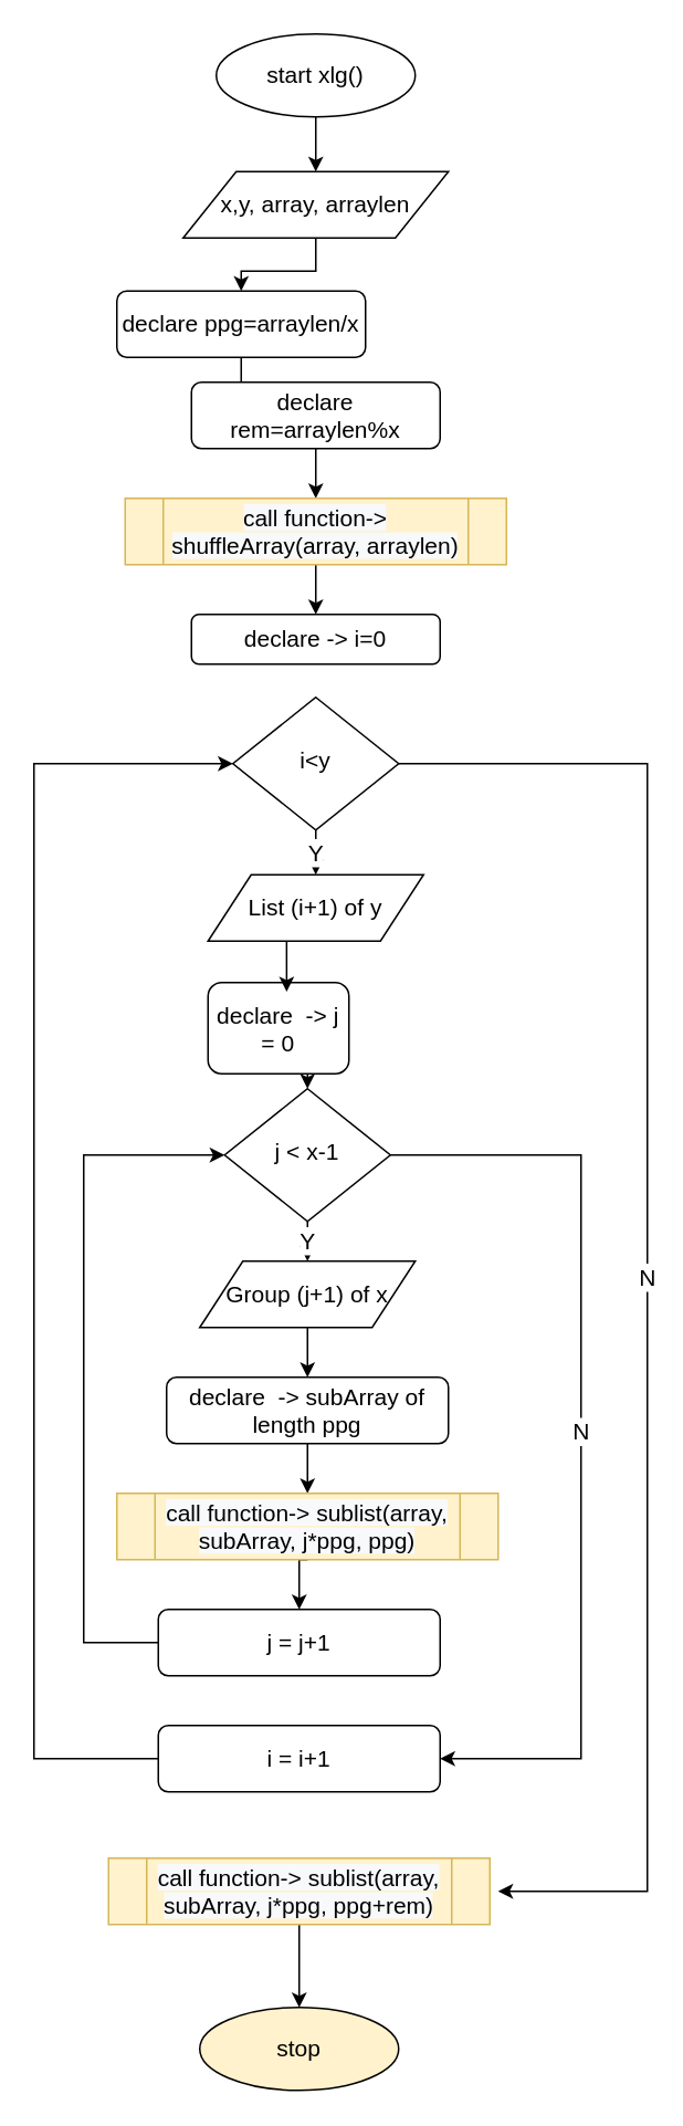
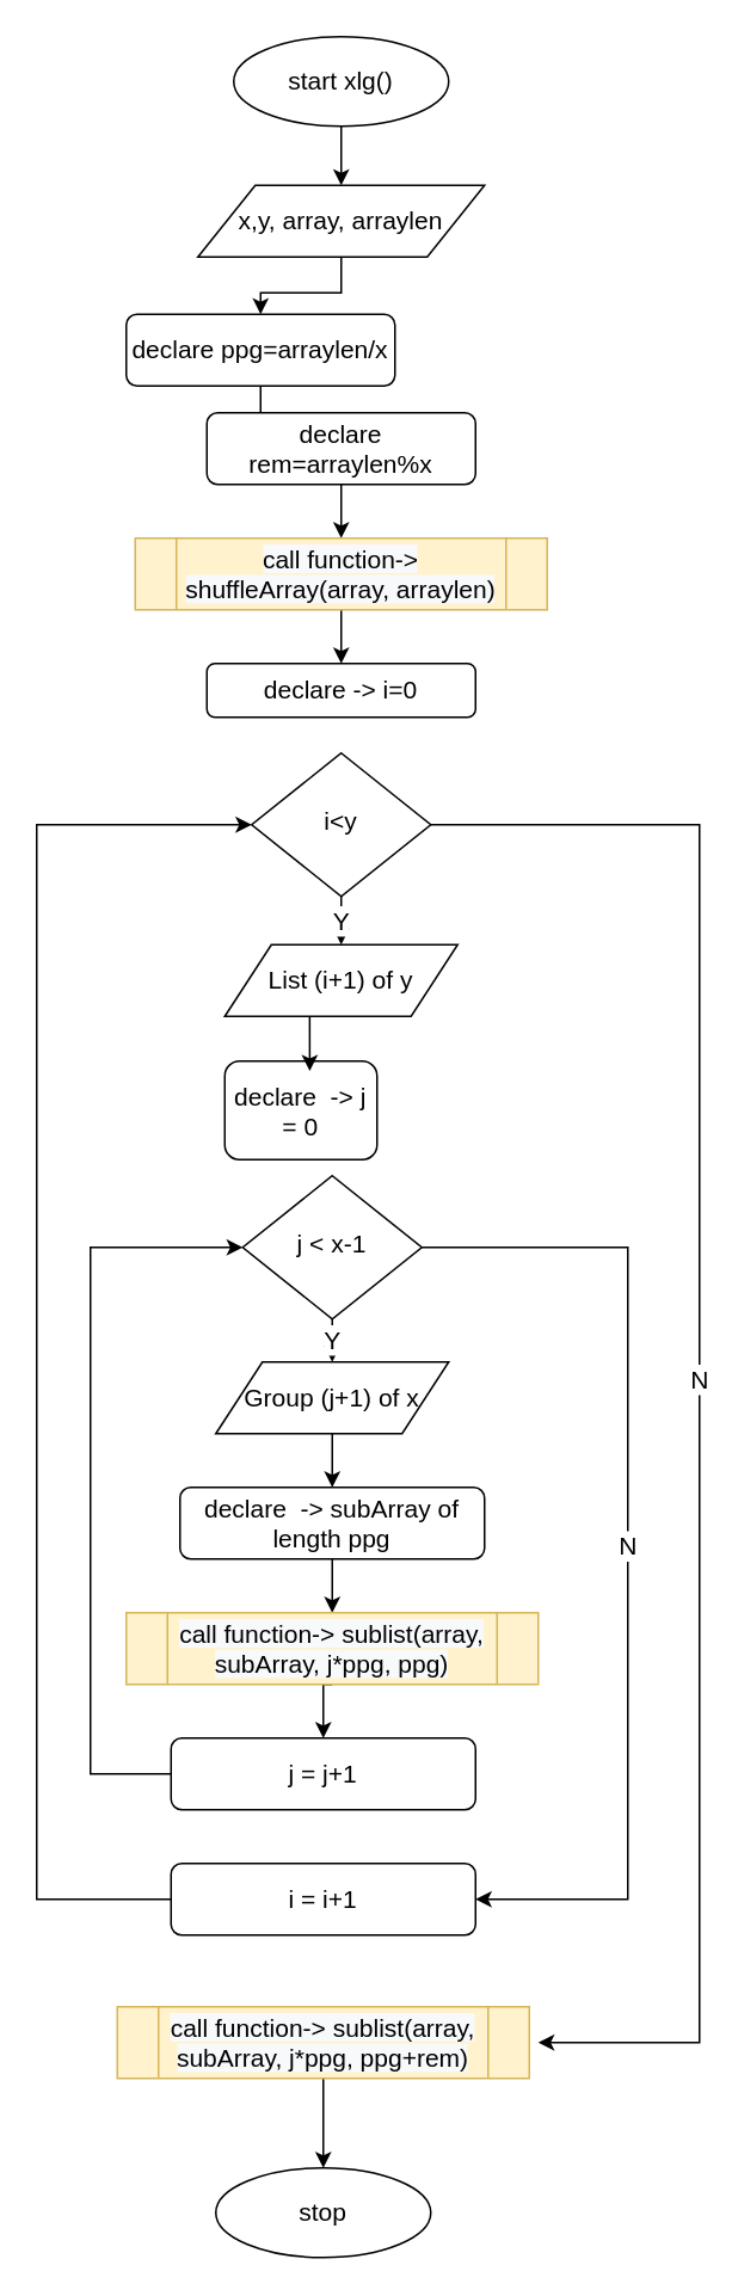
  <mxCell id="0" />
  <mxCell id="1" parent="0" />
  <mxCell id="2" style="edgeStyle=orthogonalEdgeStyle;rounded=0;orthogonalLoop=1;jettySize=auto;html=1;exitX=0.5;exitY=1;exitDx=0;exitDy=0;entryX=0.5;entryY=0;entryDx=0;entryDy=0;fontSize=14;" parent="1" source="3" target="15" edge="1"><mxGeometry relative="1" as="geometry" /></mxCell>
  <mxCell id="3" value="declare ppg=arraylen/x" style="rounded=1;whiteSpace=wrap;html=1;fontSize=14;glass=0;strokeWidth=1;shadow=0;" parent="1" vertex="1"><mxGeometry x="70" y="175" width="150" height="40" as="geometry" /></mxCell>
  <mxCell id="4" value="Y" style="edgeStyle=orthogonalEdgeStyle;rounded=0;orthogonalLoop=1;jettySize=auto;html=1;exitX=0.5;exitY=1;exitDx=0;exitDy=0;entryX=0.5;entryY=0;entryDx=0;entryDy=0;fontSize=14;" parent="1" source="6" target="18" edge="1"><mxGeometry relative="1" as="geometry" /></mxCell>
  <mxCell id="5" value="N" style="edgeStyle=orthogonalEdgeStyle;rounded=0;orthogonalLoop=1;jettySize=auto;html=1;exitX=1;exitY=0.5;exitDx=0;exitDy=0;fontSize=14;" parent="1" source="6" edge="1"><mxGeometry relative="1" as="geometry"><mxPoint x="300" y="1140" as="targetPoint" /><Array as="points"><mxPoint x="390" y="460" /><mxPoint x="390" y="1140" /></Array></mxGeometry></mxCell>
  <mxCell id="6" value="i&amp;lt;y" style="rhombus;whiteSpace=wrap;html=1;shadow=0;fontFamily=Helvetica;fontSize=14;align=center;strokeWidth=1;spacing=6;spacingTop=-4;" parent="1" vertex="1"><mxGeometry x="140" y="420" width="100" height="80" as="geometry" /></mxCell>
- <mxCell id="7" style="edgeStyle=orthogonalEdgeStyle;rounded=0;orthogonalLoop=1;jettySize=auto;html=1;exitX=0.5;exitY=1;exitDx=0;exitDy=0;entryX=0.5;entryY=0;entryDx=0;entryDy=0;fontSize=14;" parent="1" source="8" target="21" edge="1"><mxGeometry relative="1" as="geometry" /></mxCell>
  <mxCell id="8" value="declare&amp;nbsp; -&amp;gt; j = 0" style="rounded=1;whiteSpace=wrap;html=1;fontSize=14;glass=0;strokeWidth=1;shadow=0;" parent="1" vertex="1"><mxGeometry x="125" y="592" width="85" height="55" as="geometry" /></mxCell>
  <mxCell id="9" style="edgeStyle=orthogonalEdgeStyle;rounded=0;orthogonalLoop=1;jettySize=auto;html=1;exitX=0.5;exitY=1;exitDx=0;exitDy=0;fontSize=14;" parent="1" source="10" target="13" edge="1"><mxGeometry relative="1" as="geometry" /></mxCell>
  <mxCell id="10" value="start xlg()" style="ellipse;whiteSpace=wrap;html=1;fontSize=14;" parent="1" vertex="1"><mxGeometry x="130" y="20" width="120" height="50" as="geometry" /></mxCell>
- <mxCell id="11" value="stop" style="ellipse;whiteSpace=wrap;html=1;fontSize=14;fillColor=#fff2cc;" parent="1" vertex="1"><mxGeometry x="120" y="1210" width="120" height="50" as="geometry" /></mxCell>
+ <mxCell id="11" value="stop" style="ellipse;whiteSpace=wrap;html=1;fontSize=14;" parent="1" vertex="1"><mxGeometry x="120" y="1210" width="120" height="50" as="geometry" /></mxCell>
  <mxCell id="12" style="edgeStyle=orthogonalEdgeStyle;rounded=0;orthogonalLoop=1;jettySize=auto;html=1;exitX=0.5;exitY=1;exitDx=0;exitDy=0;entryX=0.5;entryY=0;entryDx=0;entryDy=0;fontSize=14;" parent="1" source="13" target="3" edge="1"><mxGeometry relative="1" as="geometry" /></mxCell>
  <mxCell id="13" value="x,y, array, arraylen" style="shape=parallelogram;perimeter=parallelogramPerimeter;whiteSpace=wrap;html=1;fontSize=14;" parent="1" vertex="1"><mxGeometry x="110" y="103" width="160" height="40" as="geometry" /></mxCell>
  <mxCell id="14" style="edgeStyle=orthogonalEdgeStyle;rounded=0;orthogonalLoop=1;jettySize=auto;html=1;exitX=0.5;exitY=1;exitDx=0;exitDy=0;entryX=0.5;entryY=0;entryDx=0;entryDy=0;fontSize=14;" parent="1" source="15" target="27" edge="1"><mxGeometry relative="1" as="geometry" /></mxCell>
  <mxCell id="15" value="declare rem=arraylen%x" style="rounded=1;whiteSpace=wrap;html=1;fontSize=14;glass=0;strokeWidth=1;shadow=0;" parent="1" vertex="1"><mxGeometry x="115" y="230" width="150" height="40" as="geometry" /></mxCell>
  <mxCell id="16" value="declare -&amp;gt; i=0" style="rounded=1;whiteSpace=wrap;html=1;fontSize=14;glass=0;strokeWidth=1;shadow=0;" parent="1" vertex="1"><mxGeometry x="115" y="370" width="150" height="30" as="geometry" /></mxCell>
  <mxCell id="17" style="edgeStyle=orthogonalEdgeStyle;rounded=0;orthogonalLoop=1;jettySize=auto;html=1;exitX=0.5;exitY=1;exitDx=0;exitDy=0;entryX=0.558;entryY=0.1;entryDx=0;entryDy=0;entryPerimeter=0;fontSize=14;" parent="1" source="18" target="8" edge="1"><mxGeometry relative="1" as="geometry" /></mxCell>
  <mxCell id="18" value="List (i+1) of y" style="shape=parallelogram;perimeter=parallelogramPerimeter;whiteSpace=wrap;html=1;fontSize=14;" parent="1" vertex="1"><mxGeometry x="125" y="527" width="130" height="40" as="geometry" /></mxCell>
  <mxCell id="19" value="Y" style="edgeStyle=orthogonalEdgeStyle;rounded=0;orthogonalLoop=1;jettySize=auto;html=1;exitX=0.5;exitY=1;exitDx=0;exitDy=0;fontSize=14;" parent="1" source="21" target="25" edge="1"><mxGeometry relative="1" as="geometry" /></mxCell>
  <mxCell id="20" value="N" style="edgeStyle=orthogonalEdgeStyle;rounded=0;orthogonalLoop=1;jettySize=auto;html=1;exitX=1;exitY=0.5;exitDx=0;exitDy=0;entryX=1;entryY=0.5;entryDx=0;entryDy=0;fontSize=14;" parent="1" source="21" target="33" edge="1"><mxGeometry relative="1" as="geometry"><Array as="points"><mxPoint x="350" y="696" /><mxPoint x="350" y="1060" /></Array></mxGeometry></mxCell>
  <mxCell id="21" value="j &amp;lt; x-1" style="rhombus;whiteSpace=wrap;html=1;shadow=0;fontFamily=Helvetica;fontSize=14;align=center;strokeWidth=1;spacing=6;spacingTop=-4;" parent="1" vertex="1"><mxGeometry x="135" y="656" width="100" height="80" as="geometry" /></mxCell>
  <mxCell id="22" style="edgeStyle=orthogonalEdgeStyle;rounded=0;orthogonalLoop=1;jettySize=auto;html=1;exitX=0.5;exitY=1;exitDx=0;exitDy=0;entryX=0.5;entryY=0;entryDx=0;entryDy=0;fontSize=14;" parent="1" source="23" target="29" edge="1"><mxGeometry relative="1" as="geometry" /></mxCell>
  <mxCell id="23" value="declare&amp;nbsp; -&amp;gt; subArray of length ppg" style="rounded=1;whiteSpace=wrap;html=1;fontSize=14;glass=0;strokeWidth=1;shadow=0;" parent="1" vertex="1"><mxGeometry x="100" y="830" width="170" height="40" as="geometry" /></mxCell>
  <mxCell id="24" style="edgeStyle=orthogonalEdgeStyle;rounded=0;orthogonalLoop=1;jettySize=auto;html=1;exitX=0.5;exitY=1;exitDx=0;exitDy=0;entryX=0.5;entryY=0;entryDx=0;entryDy=0;fontSize=14;" parent="1" source="25" target="23" edge="1"><mxGeometry relative="1" as="geometry" /></mxCell>
  <mxCell id="25" value="Group (j+1) of x" style="shape=parallelogram;perimeter=parallelogramPerimeter;whiteSpace=wrap;html=1;fontSize=14;" parent="1" vertex="1"><mxGeometry x="120" y="760" width="130" height="40" as="geometry" /></mxCell>
  <mxCell id="26" style="edgeStyle=orthogonalEdgeStyle;rounded=0;orthogonalLoop=1;jettySize=auto;html=1;exitX=0.5;exitY=1;exitDx=0;exitDy=0;entryX=0.5;entryY=0;entryDx=0;entryDy=0;fontSize=14;" parent="1" source="27" target="16" edge="1"><mxGeometry relative="1" as="geometry" /></mxCell>
  <mxCell id="27" value="&#10;&#10;&lt;span style=&quot;color: rgb(0, 0, 0); font-family: helvetica; font-size: 14px; font-style: normal; font-weight: 400; letter-spacing: normal; text-align: center; text-indent: 0px; text-transform: none; word-spacing: 0px; background-color: rgb(248, 249, 250); display: inline; float: none;&quot;&gt;call function-&amp;gt; shuffleArray(array, arraylen)&lt;/span&gt;&#10;&#10;" style="shape=process;whiteSpace=wrap;html=1;backgroundOutline=1;fontSize=14;fillColor=#fff2cc;strokeColor=#d6b656;" parent="1" vertex="1"><mxGeometry x="75" y="300" width="230" height="40" as="geometry" /></mxCell>
  <mxCell id="28" style="edgeStyle=orthogonalEdgeStyle;rounded=0;orthogonalLoop=1;jettySize=auto;html=1;exitX=0.5;exitY=1;exitDx=0;exitDy=0;entryX=0.5;entryY=0;entryDx=0;entryDy=0;fontSize=14;" parent="1" source="29" target="31" edge="1"><mxGeometry relative="1" as="geometry" /></mxCell>
  <mxCell id="29" value="&lt;span style=&quot;color: rgb(0 , 0 , 0) ; font-family: &amp;#34;helvetica&amp;#34; ; font-size: 14px ; font-style: normal ; font-weight: 400 ; letter-spacing: normal ; text-align: center ; text-indent: 0px ; text-transform: none ; word-spacing: 0px ; background-color: rgb(248 , 249 , 250) ; display: inline ; float: none&quot;&gt;call function-&amp;gt; sublist(array, subArray, j*ppg, ppg)&lt;/span&gt;" style="shape=process;whiteSpace=wrap;html=1;backgroundOutline=1;fontSize=14;fillColor=#fff2cc;strokeColor=#d6b656;" parent="1" vertex="1"><mxGeometry x="70" y="900" width="230" height="40" as="geometry" /></mxCell>
  <mxCell id="30" style="edgeStyle=orthogonalEdgeStyle;rounded=0;orthogonalLoop=1;jettySize=auto;html=1;exitX=0;exitY=0.5;exitDx=0;exitDy=0;entryX=0;entryY=0.5;entryDx=0;entryDy=0;fontSize=14;" parent="1" source="31" target="21" edge="1"><mxGeometry relative="1" as="geometry"><Array as="points"><mxPoint x="50" y="990" /><mxPoint x="50" y="696" /></Array></mxGeometry></mxCell>
  <mxCell id="31" value="j = j+1" style="rounded=1;whiteSpace=wrap;html=1;fontSize=14;glass=0;strokeWidth=1;shadow=0;" parent="1" vertex="1"><mxGeometry x="95" y="970" width="170" height="40" as="geometry" /></mxCell>
  <mxCell id="32" style="edgeStyle=orthogonalEdgeStyle;rounded=0;orthogonalLoop=1;jettySize=auto;html=1;exitX=0;exitY=0.5;exitDx=0;exitDy=0;entryX=0;entryY=0.5;entryDx=0;entryDy=0;fontSize=14;" parent="1" source="33" target="6" edge="1"><mxGeometry relative="1" as="geometry"><Array as="points"><mxPoint x="20" y="1060" /><mxPoint x="20" y="460" /></Array></mxGeometry></mxCell>
  <mxCell id="33" value="i = i+1" style="rounded=1;whiteSpace=wrap;html=1;fontSize=14;glass=0;strokeWidth=1;shadow=0;" parent="1" vertex="1"><mxGeometry x="95" y="1040" width="170" height="40" as="geometry" /></mxCell>
  <mxCell id="34" style="edgeStyle=orthogonalEdgeStyle;rounded=0;orthogonalLoop=1;jettySize=auto;html=1;exitX=0.5;exitY=1;exitDx=0;exitDy=0;fontSize=14;" parent="1" source="35" target="11" edge="1"><mxGeometry relative="1" as="geometry" /></mxCell>
  <mxCell id="35" value="&lt;span style=&quot;color: rgb(0 , 0 , 0) ; font-family: &amp;#34;helvetica&amp;#34; ; font-size: 14px ; font-style: normal ; font-weight: 400 ; letter-spacing: normal ; text-align: center ; text-indent: 0px ; text-transform: none ; word-spacing: 0px ; background-color: rgb(248 , 249 , 250) ; display: inline ; float: none&quot;&gt;call function-&amp;gt; sublist(array, subArray, j*ppg, ppg+rem)&lt;/span&gt;" style="shape=process;whiteSpace=wrap;html=1;backgroundOutline=1;fontSize=14;fillColor=#fff2cc;strokeColor=#d6b656;" parent="1" vertex="1"><mxGeometry x="65" y="1120" width="230" height="40" as="geometry" /></mxCell>
